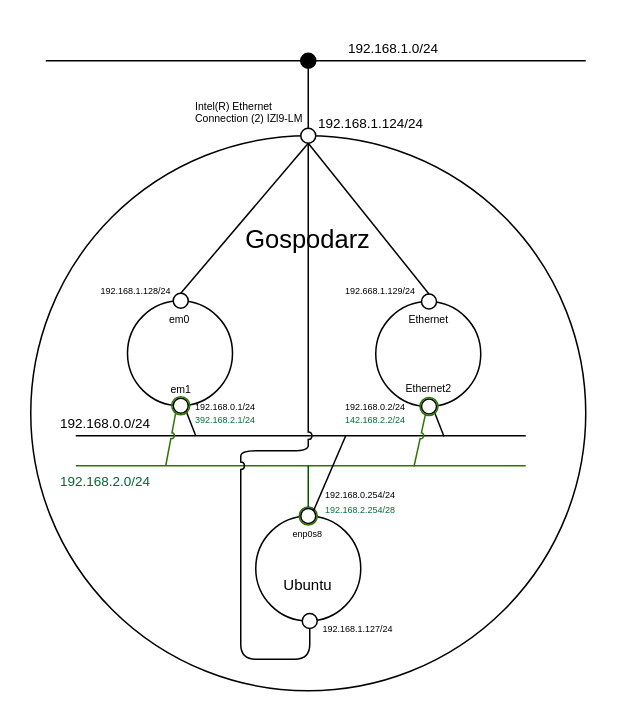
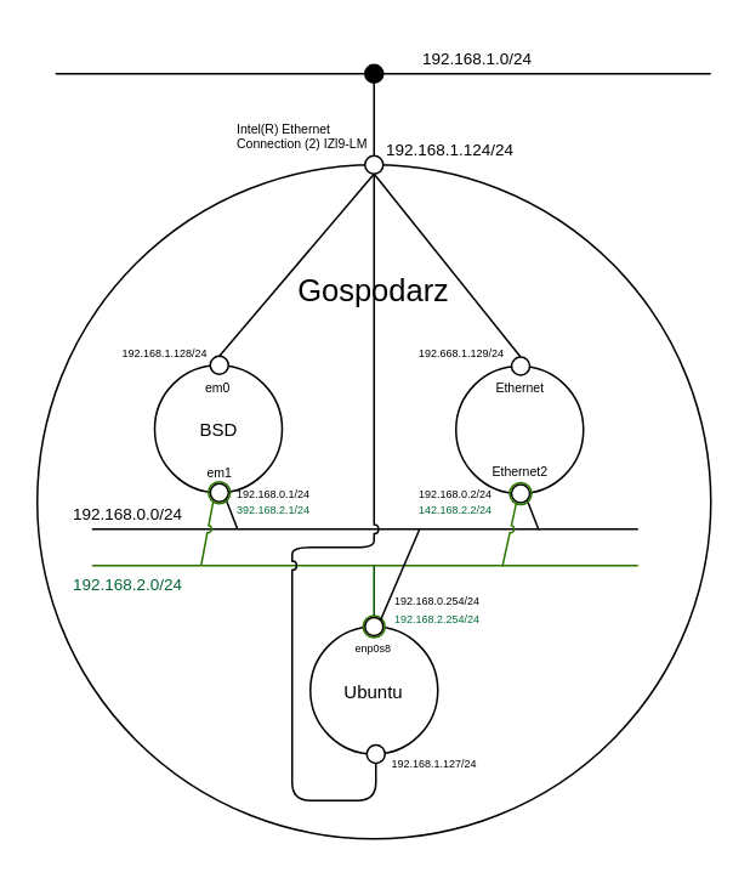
  <mxCell id="0" />
  <mxCell id="1" parent="0" />
  <mxCell id="2" value="" style="endArrow=none;html=1;strokeColor=#000000;fontSize=15;fontColor=#000000;" parent="1" edge="1"><mxGeometry width="50" height="50" relative="1" as="geometry"><mxPoint x="30" y="40" as="sourcePoint" /><mxPoint x="390" y="40" as="targetPoint" /></mxGeometry></mxCell>
  <mxCell id="3" value="" style="ellipse;whiteSpace=wrap;html=1;aspect=fixed;fillColor=#000000;" parent="1" vertex="1"><mxGeometry x="200" y="35" width="10" height="10" as="geometry" /></mxCell>
  <mxCell id="4" value="192.168.1.0/24" style="text;html=1;fontSize=9;fontColor=#000000;" parent="1" vertex="1"><mxGeometry x="230" y="20" width="120" height="30" as="geometry" /></mxCell>
  <mxCell id="5" value="Gospodarz" parent="0" />
  <mxCell id="6" value="" style="ellipse;whiteSpace=wrap;html=1;aspect=fixed;" parent="5" vertex="1"><mxGeometry x="20" y="90" width="370" height="370" as="geometry" /></mxCell>
  <mxCell id="7" value="Gospodarz" style="text;html=1;strokeColor=none;fillColor=none;align=center;verticalAlign=middle;whiteSpace=wrap;rounded=0;fontSize=17;fontColor=#000000;" parent="5" vertex="1"><mxGeometry x="185" y="150" width="40" height="20" as="geometry" /></mxCell>
  <mxCell id="8" value="" style="ellipse;whiteSpace=wrap;html=1;aspect=fixed;" parent="5" vertex="1"><mxGeometry x="200" y="85" width="10" height="10" as="geometry" /></mxCell>
  <mxCell id="9" value="" style="endArrow=none;html=1;strokeColor=#000000;fontSize=15;fontColor=#000000;entryX=0.5;entryY=1;entryDx=0;entryDy=0;exitX=0.5;exitY=0;exitDx=0;exitDy=0;" parent="5" source="8" target="3" edge="1"><mxGeometry width="50" height="50" relative="1" as="geometry"><mxPoint x="-20" y="110" as="sourcePoint" /><mxPoint x="30" y="60" as="targetPoint" /></mxGeometry></mxCell>
  <mxCell id="10" value="192.168.1.124/24" style="text;html=1;fontSize=9;fontColor=#000000;" parent="5" vertex="1"><mxGeometry x="210" y="70" width="120" height="30" as="geometry" /></mxCell>
  <mxCell id="11" value="Intel(R) Ethernet Connection (2) IZl9-LM" style="text;html=1;fontSize=7;fontColor=#000000;whiteSpace=wrap;" parent="5" vertex="1"><mxGeometry x="127.5" y="60" width="80" height="30" as="geometry" /></mxCell>
  <mxCell id="12" value="Vms" parent="0" />
  <mxCell id="13" value="" style="ellipse;whiteSpace=wrap;html=1;aspect=fixed;" parent="12" vertex="1"><mxGeometry x="84.5" y="200" width="70" height="70" as="geometry" /></mxCell>
  <mxCell id="14" value="" style="endArrow=none;html=1;" parent="12" edge="1"><mxGeometry width="50" height="50" relative="1" as="geometry"><mxPoint x="50" y="290" as="sourcePoint" /><mxPoint x="350" y="290" as="targetPoint" /></mxGeometry></mxCell>
  <mxCell id="15" value="" style="ellipse;whiteSpace=wrap;html=1;aspect=fixed;" parent="12" vertex="1"><mxGeometry x="115" y="265" width="10" height="10" as="geometry" /></mxCell>
  <mxCell id="16" value="" style="ellipse;whiteSpace=wrap;html=1;aspect=fixed;" parent="12" vertex="1"><mxGeometry x="115" y="195" width="10" height="10" as="geometry" /></mxCell>
+ <mxCell id="17" value="&lt;font style=&quot;font-size: 10px&quot;&gt;BSD&lt;/font&gt;" style="text;html=1;strokeColor=none;fillColor=none;align=center;verticalAlign=middle;whiteSpace=wrap;rounded=0;" parent="12" vertex="1"><mxGeometry x="99.5" y="225" width="40" height="20" as="geometry" /></mxCell>
  <mxCell id="18" value="" style="endArrow=none;html=1;fillColor=#60a917;strokeColor=#2D7600;" parent="12" edge="1"><mxGeometry width="50" height="50" relative="1" as="geometry"><mxPoint x="50" y="310" as="sourcePoint" /><mxPoint x="350" y="310" as="targetPoint" /></mxGeometry></mxCell>
  <mxCell id="19" value="&lt;font style=&quot;font-size: 7px&quot;&gt;em1&lt;/font&gt;" style="text;html=1;strokeColor=none;fillColor=none;align=center;verticalAlign=middle;whiteSpace=wrap;rounded=0;" parent="12" vertex="1"><mxGeometry x="112.5" y="253" width="15" height="9" as="geometry" /></mxCell>
  <mxCell id="20" value="" style="endArrow=none;html=1;exitX=1;exitY=1;exitDx=0;exitDy=0;" parent="12" source="15" edge="1"><mxGeometry width="50" height="50" relative="1" as="geometry"><mxPoint x="70" y="380" as="sourcePoint" /><mxPoint x="130" y="290" as="targetPoint" /></mxGeometry></mxCell>
  <mxCell id="21" value="" style="endArrow=none;html=1;exitX=0.217;exitY=0.905;exitDx=0;exitDy=0;fillColor=#60a917;strokeColor=#2D7600;elbow=vertical;jumpStyle=arc;jumpSize=4;exitPerimeter=0;" parent="12" source="31" edge="1"><mxGeometry width="50" height="50" relative="1" as="geometry"><mxPoint x="70" y="380" as="sourcePoint" /><mxPoint x="110" y="310" as="targetPoint" /></mxGeometry></mxCell>
  <mxCell id="22" value="" style="ellipse;whiteSpace=wrap;html=1;aspect=fixed;" parent="12" vertex="1"><mxGeometry x="250" y="200.5" width="70" height="70" as="geometry" /></mxCell>
  <mxCell id="23" value="" style="ellipse;whiteSpace=wrap;html=1;aspect=fixed;" parent="12" vertex="1"><mxGeometry x="280.5" y="265.5" width="10" height="10" as="geometry" /></mxCell>
  <mxCell id="24" value="" style="ellipse;whiteSpace=wrap;html=1;aspect=fixed;" parent="12" vertex="1"><mxGeometry x="280.5" y="195.5" width="10" height="10" as="geometry" /></mxCell>
  <mxCell id="25" value="" style="endArrow=none;html=1;exitX=1;exitY=1;exitDx=0;exitDy=0;" parent="12" source="23" edge="1"><mxGeometry width="50" height="50" relative="1" as="geometry"><mxPoint x="235.5" y="380.5" as="sourcePoint" /><mxPoint x="295.5" y="290.5" as="targetPoint" /></mxGeometry></mxCell>
  <mxCell id="26" value="" style="endArrow=none;html=1;fillColor=#60a917;strokeColor=#2D7600;elbow=vertical;jumpStyle=arc;jumpSize=4;exitX=0.301;exitY=0.94;exitDx=0;exitDy=0;exitPerimeter=0;" parent="12" source="32" edge="1"><mxGeometry width="50" height="50" relative="1" as="geometry"><mxPoint x="275" y="276" as="sourcePoint" /><mxPoint x="275.5" y="310.5" as="targetPoint" /></mxGeometry></mxCell>
  <mxCell id="27" value="&lt;font style=&quot;font-size: 7px&quot;&gt;em0&lt;/font&gt;" style="text;html=1;strokeColor=none;fillColor=none;align=center;verticalAlign=middle;whiteSpace=wrap;rounded=0;" parent="12" vertex="1"><mxGeometry x="112" y="205.5" width="15" height="10" as="geometry" /></mxCell>
  <mxCell id="28" value="&lt;font style=&quot;font-size: 7px&quot;&gt;Ethernet&lt;/font&gt;" style="text;html=1;strokeColor=none;fillColor=none;align=center;verticalAlign=middle;whiteSpace=wrap;rounded=0;" parent="12" vertex="1"><mxGeometry x="278" y="205.5" width="15" height="10" as="geometry" /></mxCell>
  <mxCell id="29" value="&lt;font style=&quot;font-size: 9px&quot;&gt;192.168.0.0/24&lt;/font&gt;" style="text;html=1;strokeColor=none;fillColor=none;align=center;verticalAlign=middle;whiteSpace=wrap;rounded=0;" parent="12" vertex="1"><mxGeometry x="50" y="270.5" width="40" height="20" as="geometry" /></mxCell>
  <mxCell id="30" value="&lt;font style=&quot;font-size: 9px&quot;&gt;192.168.2.0/24&lt;/font&gt;" style="text;html=1;strokeColor=none;fillColor=none;align=center;verticalAlign=middle;whiteSpace=wrap;rounded=0;fontColor=#006633;" parent="12" vertex="1"><mxGeometry x="50" y="310" width="40" height="20" as="geometry" /></mxCell>
  <mxCell id="31" value="" style="ellipse;whiteSpace=wrap;html=1;aspect=fixed;fillColor=none;strokeColor=#2D7600;fontColor=#ffffff;" parent="12" vertex="1"><mxGeometry x="114" y="264" width="12" height="12" as="geometry" /></mxCell>
  <mxCell id="32" value="" style="ellipse;whiteSpace=wrap;html=1;aspect=fixed;fillColor=none;strokeColor=#2D7600;fontColor=#ffffff;" parent="12" vertex="1"><mxGeometry x="279.5" y="264.5" width="12" height="12" as="geometry" /></mxCell>
  <mxCell id="33" value="&lt;div style=&quot;font-size: 6px;&quot;&gt;192.168.0.1/24&lt;/div&gt;" style="text;html=1;strokeColor=none;fillColor=none;align=center;verticalAlign=middle;whiteSpace=wrap;rounded=0;fontSize=6;" parent="12" vertex="1"><mxGeometry x="130" y="266" width="40" height="10" as="geometry" /></mxCell>
  <mxCell id="34" value="&lt;div style=&quot;font-size: 6px;&quot;&gt;192.168.0.2/24&lt;/div&gt;" style="text;html=1;strokeColor=none;fillColor=none;align=center;verticalAlign=middle;whiteSpace=wrap;rounded=0;fontSize=6;" parent="12" vertex="1"><mxGeometry x="230" y="266" width="40" height="10" as="geometry" /></mxCell>
  <mxCell id="35" value="&lt;div style=&quot;font-size: 6px;&quot;&gt;392.168.2.1/24&lt;/div&gt;" style="text;html=1;strokeColor=none;fillColor=none;align=center;verticalAlign=middle;whiteSpace=wrap;rounded=0;fontSize=6;fontColor=#006E37;" parent="12" vertex="1"><mxGeometry x="130" y="276.5" width="40" height="7" as="geometry" /></mxCell>
  <mxCell id="36" value="&lt;div style=&quot;font-size: 6px;&quot;&gt;142.168.2.2/24&lt;/div&gt;" style="text;html=1;strokeColor=none;fillColor=none;align=center;verticalAlign=middle;whiteSpace=wrap;rounded=0;fontSize=6;fontColor=#006E37;" parent="12" vertex="1"><mxGeometry x="230" y="276.5" width="40" height="7" as="geometry" /></mxCell>
  <mxCell id="37" value="" style="ellipse;whiteSpace=wrap;html=1;aspect=fixed;" parent="12" vertex="1"><mxGeometry x="170" y="343.5" width="70" height="70" as="geometry" /></mxCell>
- <mxCell id="38" value="&lt;font style=&quot;font-size: 10px&quot;&gt;Ubuntu&lt;/font&gt;" style="text;html=1;strokeColor=none;fillColor=none;align=center;verticalAlign=middle;whiteSpace=wrap;rounded=0;" parent="12" vertex="1"><mxGeometry x="185" y="378.5" width="40" height="20" as="geometry" /></mxCell>
+ <mxCell id="38" value="&lt;font style=&quot;font-size: 10px&quot;&gt;Ubuntu&lt;/font&gt;" style="text;html=1;strokeColor=none;fillColor=none;align=center;verticalAlign=middle;whiteSpace=wrap;rounded=0;" parent="12" vertex="1"><mxGeometry x="185" y="368.5" width="40" height="20" as="geometry" /></mxCell>
  <mxCell id="39" value="" style="ellipse;whiteSpace=wrap;html=1;aspect=fixed;fillColor=#ffffff;strokeColor=#2D7600;fontColor=#ffffff;" parent="12" vertex="1"><mxGeometry x="199" y="337.5" width="12" height="12" as="geometry" /></mxCell>
  <mxCell id="40" value="" style="endArrow=none;html=1;strokeColor=#005700;fontSize=5;fontColor=#006633;exitX=0.5;exitY=0;exitDx=0;exitDy=0;fillColor=#008a00;" parent="12" source="39" edge="1"><mxGeometry width="50" height="50" relative="1" as="geometry"><mxPoint x="40" y="480" as="sourcePoint" /><mxPoint x="205" y="310" as="targetPoint" /></mxGeometry></mxCell>
- <mxCell id="41" value="&lt;div style=&quot;font-size: 6px&quot;&gt;192.168.2.254/28&lt;/div&gt;" style="text;html=1;strokeColor=none;fillColor=none;align=center;verticalAlign=middle;whiteSpace=wrap;rounded=0;fontSize=6;fontColor=#006E37;" parent="12" vertex="1"><mxGeometry x="220" y="336.5" width="40" height="7" as="geometry" /></mxCell>
+ <mxCell id="41" value="&lt;div style=&quot;font-size: 6px&quot;&gt;192.168.2.254/24&lt;/div&gt;" style="text;html=1;strokeColor=none;fillColor=none;align=center;verticalAlign=middle;whiteSpace=wrap;rounded=0;fontSize=6;fontColor=#006E37;" parent="12" vertex="1"><mxGeometry x="220" y="336.5" width="40" height="7" as="geometry" /></mxCell>
  <mxCell id="42" value="enp0s8" style="text;html=1;fontSize=6;fontColor=#000000;direction=east;" parent="12" vertex="1"><mxGeometry x="193" y="346" width="24" height="12" as="geometry" /></mxCell>
  <mxCell id="43" value="" style="endArrow=none;html=1;strokeColor=#000000;fontSize=15;fontColor=#000000;entryX=0.5;entryY=0;entryDx=0;entryDy=0;exitX=0.5;exitY=1;exitDx=0;exitDy=0;" parent="12" source="8" target="16" edge="1"><mxGeometry width="50" height="50" relative="1" as="geometry"><mxPoint x="20" y="530" as="sourcePoint" /><mxPoint x="70" y="480" as="targetPoint" /></mxGeometry></mxCell>
  <mxCell id="44" value="" style="endArrow=none;html=1;strokeColor=#000000;fontSize=15;fontColor=#000000;entryX=0.5;entryY=0;entryDx=0;entryDy=0;exitX=0.5;exitY=1;exitDx=0;exitDy=0;" parent="12" source="8" target="24" edge="1"><mxGeometry width="50" height="50" relative="1" as="geometry"><mxPoint x="215.048" y="105.095" as="sourcePoint" /><mxPoint x="129.81" y="205.095" as="targetPoint" /></mxGeometry></mxCell>
  <mxCell id="45" value="192.168.1.128/24" style="text;html=1;fontSize=6;fontColor=#000000;" parent="12" vertex="1"><mxGeometry x="65" y="184" width="50" height="20" as="geometry" /></mxCell>
  <mxCell id="46" value="192.668.1.129/24" style="text;html=1;fontSize=6;fontColor=#000000;" parent="12" vertex="1"><mxGeometry x="227.5" y="184" width="50" height="20" as="geometry" /></mxCell>
  <mxCell id="47" style="edgeStyle=orthogonalEdgeStyle;orthogonalLoop=1;jettySize=auto;html=1;exitX=0.5;exitY=1;exitDx=0;exitDy=0;entryX=0.5;entryY=1;entryDx=0;entryDy=0;endArrow=none;endFill=0;rounded=1;jumpStyle=arc;jumpSize=5;" edge="1" parent="12" source="48" target="8"><mxGeometry relative="1" as="geometry"><Array as="points"><mxPoint x="206" y="439" /><mxPoint x="160" y="439" /><mxPoint x="160" y="300" /><mxPoint x="205" y="300" /></Array></mxGeometry></mxCell>
  <mxCell id="48" value="" style="ellipse;whiteSpace=wrap;html=1;aspect=fixed;" vertex="1" parent="12"><mxGeometry x="201" y="408.5" width="10" height="10" as="geometry" /></mxCell>
  <mxCell id="49" value="192.168.1.127/24" style="text;html=1;fontSize=6;fontColor=#000000;" vertex="1" parent="12"><mxGeometry x="212.5" y="408.5" width="50" height="20" as="geometry" /></mxCell>
  <mxCell id="50" value="&lt;font style=&quot;font-size: 7px&quot;&gt;Ethernet2&lt;/font&gt;" style="text;html=1;strokeColor=none;fillColor=none;align=center;verticalAlign=middle;whiteSpace=wrap;rounded=0;" vertex="1" parent="12"><mxGeometry x="278" y="252" width="15" height="10" as="geometry" /></mxCell>
  <mxCell id="51" value="" style="ellipse;whiteSpace=wrap;html=1;aspect=fixed;" vertex="1" parent="12"><mxGeometry x="200" y="338.5" width="10" height="10" as="geometry" /></mxCell>
  <mxCell id="52" value="" style="endArrow=none;html=1;fontSize=6;exitX=1;exitY=0;exitDx=0;exitDy=0;" edge="1" parent="12" source="51"><mxGeometry width="50" height="50" relative="1" as="geometry"><mxPoint x="210" y="340" as="sourcePoint" /><mxPoint x="230" y="290" as="targetPoint" /></mxGeometry></mxCell>
  <mxCell id="53" value="&lt;div style=&quot;font-size: 6px&quot;&gt;192.168.0.254/24&lt;/div&gt;" style="text;html=1;strokeColor=none;fillColor=none;align=center;verticalAlign=middle;whiteSpace=wrap;rounded=0;fontSize=6;" vertex="1" parent="12"><mxGeometry x="220" y="325" width="40" height="10" as="geometry" /></mxCell>
